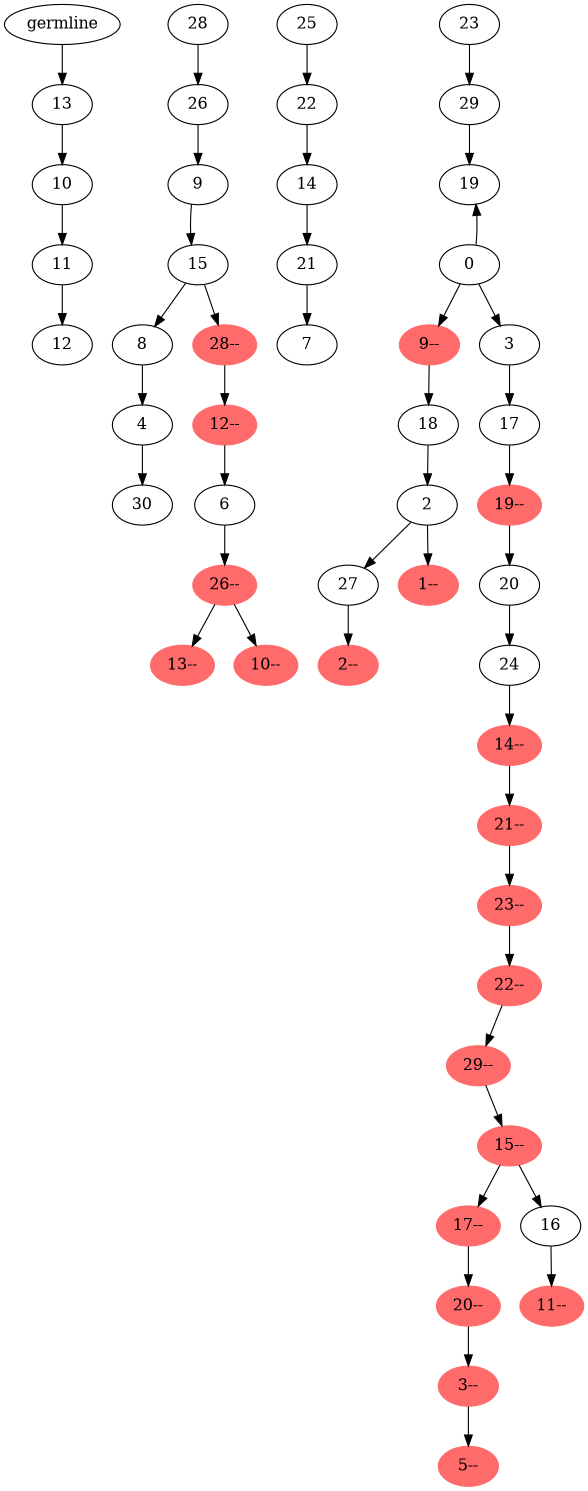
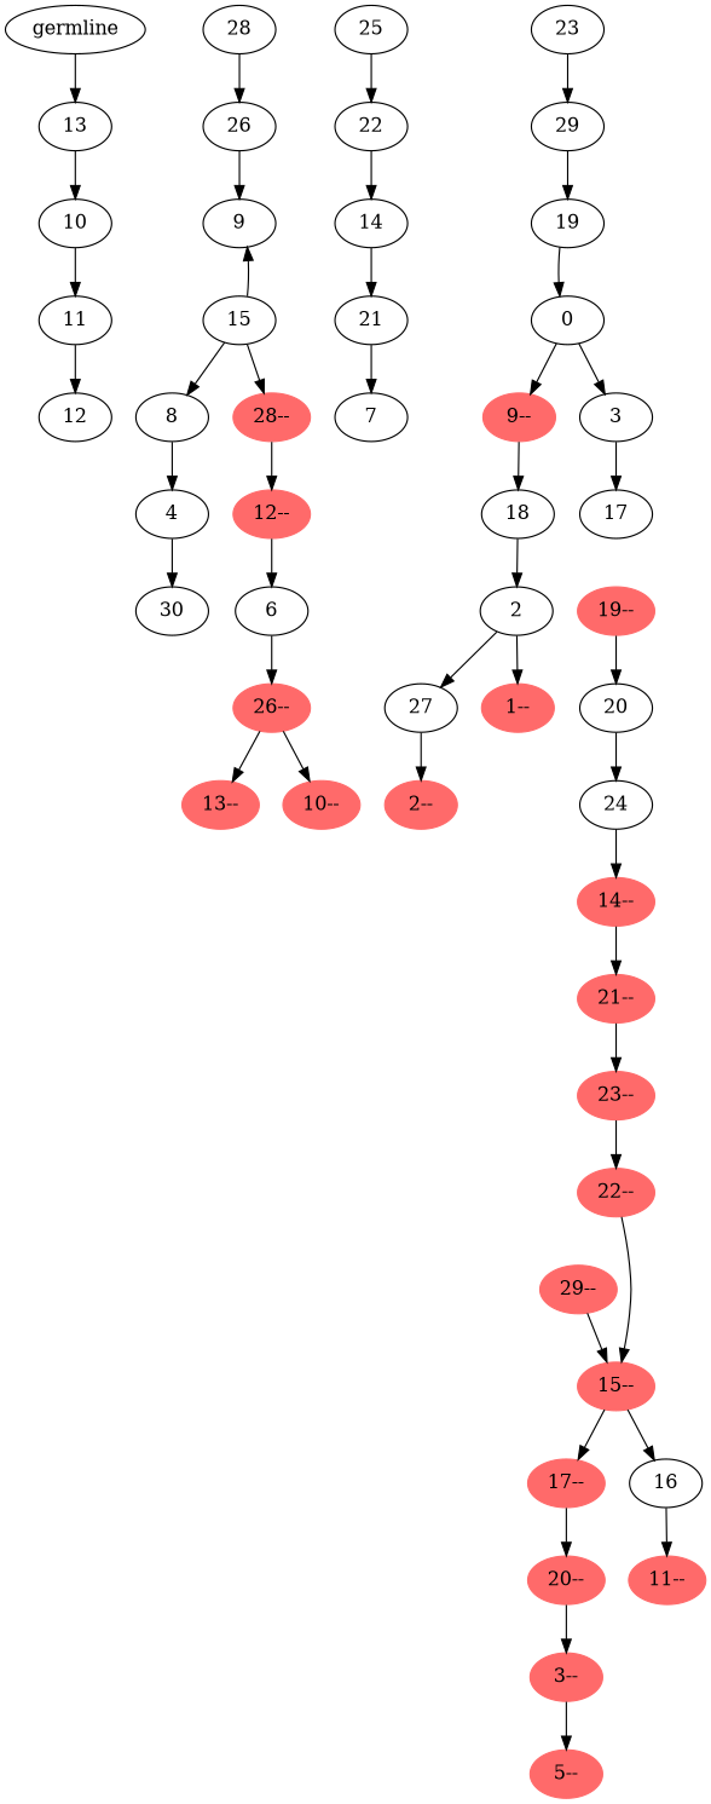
  digraph {
    n1 [label=germline]
    n2 [label=13]
    n3 [label=10]
    n4 [label=11]
    n5 [label=12]
    n6 [label=28]
    n7 [label=26]
    n8 [label=9]
    n9 [label=15]
    n10 [label=8]
    n11 [color=indianred1 label="28--" style=filled]
    n12 [label=4]
    n13 [color=indianred1 label="12--" style=filled]
    n14 [label=30]
    n15 [label=25]
    n16 [label=22]
    n17 [label=14]
    n18 [label=21]
    n19 [label=7]
    n20 [label=23]
    n21 [label=29]
    n22 [label=19]
    n23 [label=0]
    n24 [color=indianred1 label="9--" style=filled]
    n25 [label=3]
    n26 [label=18]
    n27 [label=17]
    n28 [label=2]
    n29 [label=27]
    n30 [color=indianred1 label="1--" style=filled]
    n31 [color=indianred1 label="2--" style=filled]
    n32 [color=indianred1 label="19--" style=filled]
    n33 [label=20]
    n34 [label=24]
    n35 [color=indianred1 label="14--" style=filled]
    n36 [color=indianred1 label="21--" style=filled]
    n37 [color=indianred1 label="23--" style=filled]
    n38 [color=indianred1 label="22--" style=filled]
    n39 [color=indianred1 label="29--" style=filled]
    n40 [color=indianred1 label="15--" style=filled]
    n41 [color=indianred1 label="17--" style=filled]
    n42 [label=16]
    n43 [color=indianred1 label="20--" style=filled]
    n44 [color=indianred1 label="11--" style=filled]
    n45 [color=indianred1 label="3--" style=filled]
    n46 [color=indianred1 label="5--" style=filled]
    n47 [label=6]
    n48 [color=indianred1 label="26--" style=filled]
    n49 [color=indianred1 label="13--" style=filled]
    n50 [color=indianred1 label="10--" style=filled]
    n1 -> n2
    n2 -> n3
    n3 -> n4
    n4 -> n5
    n6 -> n7
    n7 -> n8
-   n8 -> n9
+   n9 -> n8
    n9 -> n10
    n9 -> n11
    n10 -> n12
    n11 -> n13
    n12 -> n14
    n13 -> n47
    n15 -> n16
    n16 -> n17
    n17 -> n18
    n18 -> n19
    n20 -> n21
    n21 -> n22
-   n23 -> n22
+   n22 -> n23
    n23 -> n24
    n23 -> n25
    n24 -> n26
    n25 -> n27
    n26 -> n28
-   n27 -> n32
    n28 -> n29
    n28 -> n30
    n29 -> n31
    n32 -> n33
    n33 -> n34
    n34 -> n35
    n35 -> n36
    n36 -> n37
    n37 -> n38
-   n38 -> n39
+   n38 -> n40
    n39 -> n40
    n40 -> n41
    n40 -> n42
    n41 -> n43
    n42 -> n44
    n43 -> n45
    n45 -> n46
    n47 -> n48
    n48 -> n49
    n48 -> n50
  }
